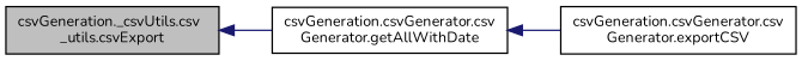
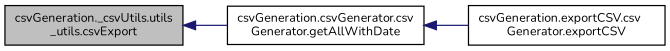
  digraph {
    fontname=Nunito
    rankdir=LR
    node [color=black fillcolor=white fontname=Nunito fontsize=10 shape=record style=filled]
    edge [color=midnightblue dir=back fontname=Nunito fontsize=10 labelfontname=Helvetica labelfontsize=10 style=solid]
-   n1 [fillcolor=grey75 fontcolor=black height=0.2 label="csvGeneration._csvUtils.csv\l_utils.csvExport" width=0.4]
+   n1 [fillcolor=grey75 fontcolor=black height=0.2 label="csvGeneration._csvUtils.utils\l_utils.csvExport" width=0.4]
    n2 [height=0.2 label="csvGeneration.csvGenerator.csv\lGenerator.getAllWithDate" width=0.4]
-   n3 [height=0.2 label="csvGeneration.csvGenerator.csv\lGenerator.exportCSV" width=0.4]
+   n3 [height=0.2 label="csvGeneration.exportCSV.csv\lGenerator.exportCSV" width=0.4]
    n1 -> n2
    n2 -> n3
  }
